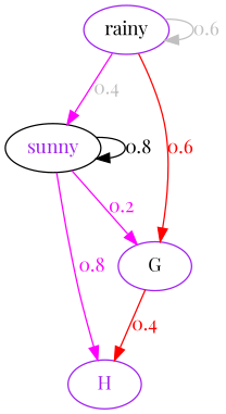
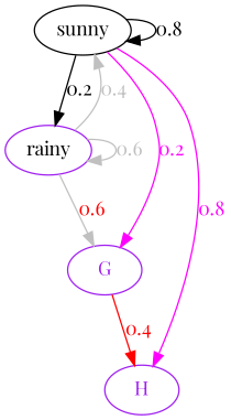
  digraph {
    fontname="Playfair Display"
    node [fontname="Playfair Display" color=purple]
    edge [color=black fontcolor=black fontname="Playfair Display" weight=0.8]
-   sunny [fontcolor=purple color=""]
+   sunny [color=""]
    rainy
    H [fontcolor=purple]
-   G [fontcolor=black]
+   G [fontcolor=purple]
    sunny -> sunny [label=0.8]
+   sunny -> rainy [label=0.2 weight=0.2]
    sunny -> H [color=" magenta" fontcolor=" magenta" label=0.8]
    sunny -> G [color=" magenta" fontcolor=" magenta" label=0.2 weight=0.2]
-   rainy -> sunny [color=magenta fontcolor=" grey" label=0.4 weight=0.4]
+   rainy -> sunny [color=" grey" fontcolor=" grey" label=0.4 weight=0.4]
    rainy -> rainy [color=" grey" fontcolor=" grey" label=0.6 weight=0.6]
-   rainy -> G [color=" red" fontcolor=" red" label=0.6 weight=0.6]
+   rainy -> G [color=grey fontcolor=" red" label=0.6 weight=0.6]
    G -> H [color=" red" fontcolor=" red" label=0.4 weight=0.4]
  }
